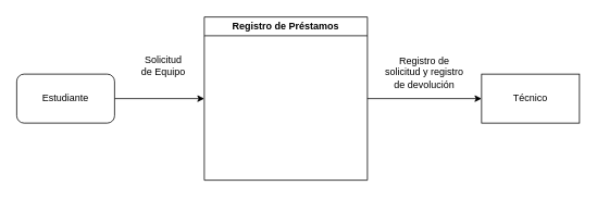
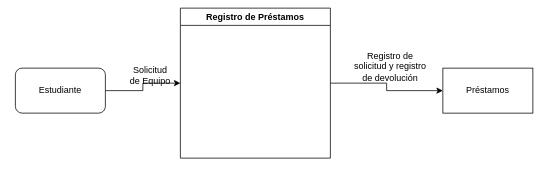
  <mxCell id="0" />
  <mxCell id="1" parent="0" />
  <mxCell id="2" style="edgeStyle=orthogonalEdgeStyle;rounded=0;orthogonalLoop=1;jettySize=auto;html=1;entryX=0;entryY=0.5;entryDx=0;entryDy=0;" edge="1" parent="1" source="6" target="5"><mxGeometry relative="1" as="geometry" /></mxCell>
- <mxCell id="3" value="Solicitud de Equipo" style="text;html=1;align=center;verticalAlign=middle;whiteSpace=wrap;rounded=0;" vertex="1" parent="1"><mxGeometry x="170" y="65" width="60" height="30" as="geometry" /></mxCell>
+ <mxCell id="3" value="Solicitud de Equipo" style="text;html=1;align=center;verticalAlign=middle;whiteSpace=wrap;rounded=0;" vertex="1" parent="1"><mxGeometry x="170" y="85" width="60" height="30" as="geometry" /></mxCell>
  <mxCell id="4" value="" style="edgeStyle=orthogonalEdgeStyle;rounded=0;orthogonalLoop=1;jettySize=auto;html=1;" edge="1" parent="1" source="5" target="7"><mxGeometry relative="1" as="geometry" /></mxCell>
- <mxCell id="5" value="Registro de Préstamos" style="swimlane;whiteSpace=wrap;html=1;" vertex="1" parent="1"><mxGeometry x="250" y="20" width="200" height="200" as="geometry" /></mxCell>
+ <mxCell id="5" value="Registro de Préstamos" style="swimlane;whiteSpace=wrap;html=1;" vertex="1" parent="1"><mxGeometry x="240" y="10" width="200" height="200" as="geometry" /></mxCell>
  <mxCell id="6" value="Estudiante" style="whiteSpace=wrap;html=1;rounded=1;" vertex="1" parent="1"><mxGeometry x="20" y="90" width="120" height="60" as="geometry" /></mxCell>
- <mxCell id="7" value="Técnico" style="rounded=0;whiteSpace=wrap;html=1;" vertex="1" parent="1"><mxGeometry x="590" y="90" width="120" height="60" as="geometry" /></mxCell>
+ <mxCell id="7" value="Préstamos" style="rounded=0;whiteSpace=wrap;html=1;" vertex="1" parent="1"><mxGeometry x="590" y="90" width="120" height="60" as="geometry" /></mxCell>
  <mxCell id="8" value="Registro de solicitud y registro de devolución" style="text;html=1;align=center;verticalAlign=middle;whiteSpace=wrap;rounded=0;" vertex="1" parent="1"><mxGeometry x="470" y="70" width="100" height="35" as="geometry" /></mxCell>
